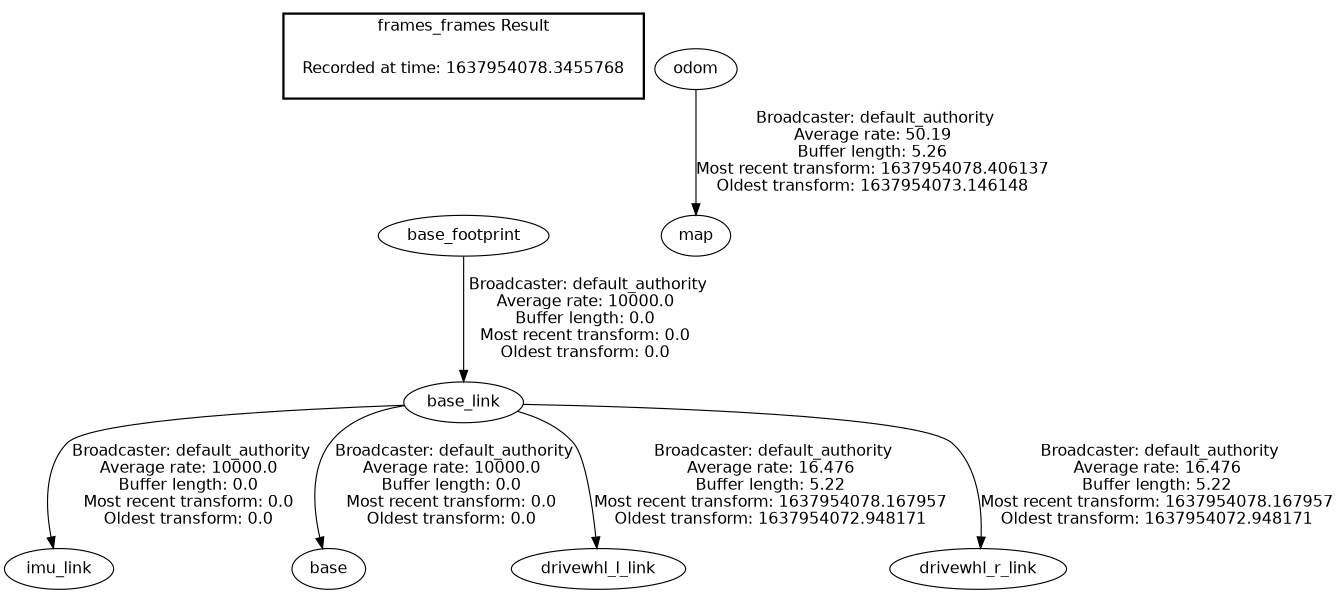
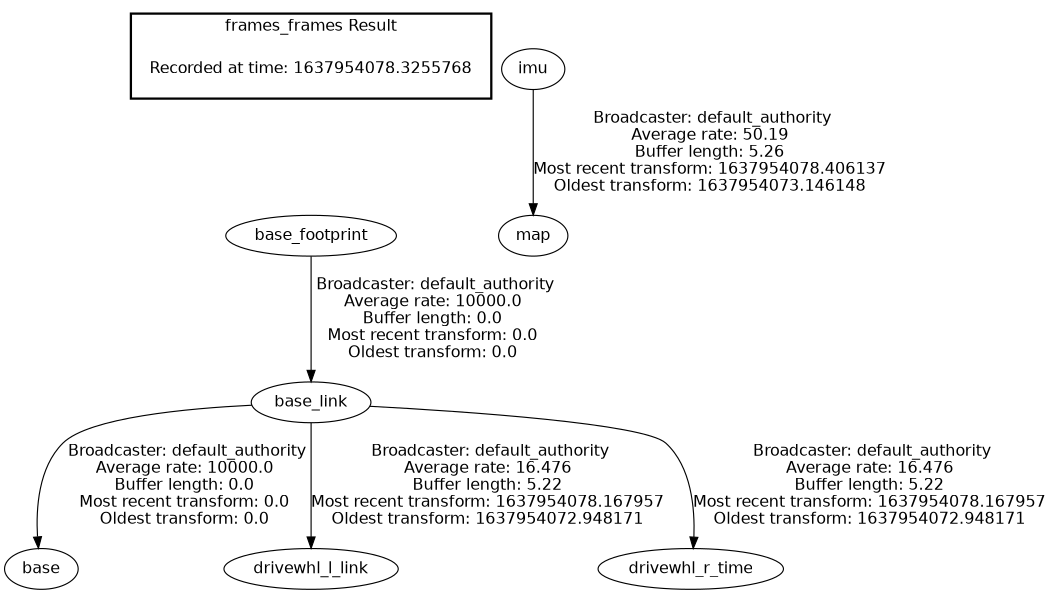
  digraph {
    fontname="DejaVu Sans"
    node [fontname="DejaVu Sans"]
    edge [fontname="DejaVu Sans"]
-   "Recorded at time: 1637954078.3255768" [shape=plaintext label="Recorded at time: 1637954078.3455768"]
+   "Recorded at time: 1637954078.3255768" [shape=plaintext]
    base_footprint
-   odom
+   odom [label=imu]
    map
    base_link
-   imu_link
    n7 [label=base]
    drivewhl_l_link
-   drivewhl_r_link
+   drivewhl_r_link [label=drivewhl_r_time]
    subgraph cluster_1 {
      color=black
      label="frames_frames Result"
      style=bold
      "Recorded at time: 1637954078.3255768"
    }
    "Recorded at time: 1637954078.3255768" -> base_footprint [style=invis]
    base_footprint -> base_link [label=" Broadcaster: default_authority\nAverage rate: 10000.0\nBuffer length: 0.0\nMost recent transform: 0.0\nOldest transform: 0.0\n"]
    odom -> map [label=" Broadcaster: default_authority\nAverage rate: 50.19\nBuffer length: 5.26\nMost recent transform: 1637954078.406137\nOldest transform: 1637954073.146148\n"]
-   base_link -> imu_link [label=" Broadcaster: default_authority\nAverage rate: 10000.0\nBuffer length: 0.0\nMost recent transform: 0.0\nOldest transform: 0.0\n"]
    base_link -> n7 [label=" Broadcaster: default_authority\nAverage rate: 10000.0\nBuffer length: 0.0\nMost recent transform: 0.0\nOldest transform: 0.0\n"]
    base_link -> drivewhl_l_link [label=" Broadcaster: default_authority\nAverage rate: 16.476\nBuffer length: 5.22\nMost recent transform: 1637954078.167957\nOldest transform: 1637954072.948171\n"]
    base_link -> drivewhl_r_link [label=" Broadcaster: default_authority\nAverage rate: 16.476\nBuffer length: 5.22\nMost recent transform: 1637954078.167957\nOldest transform: 1637954072.948171\n"]
  }
